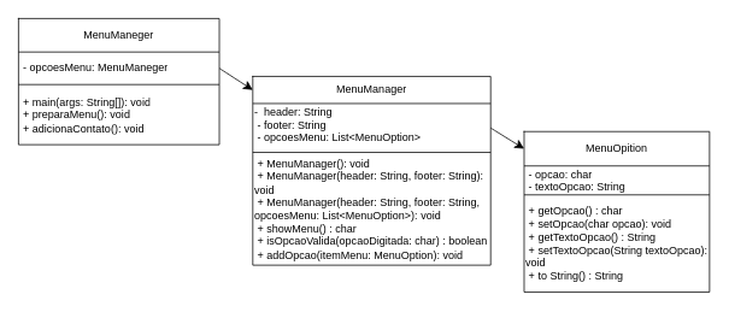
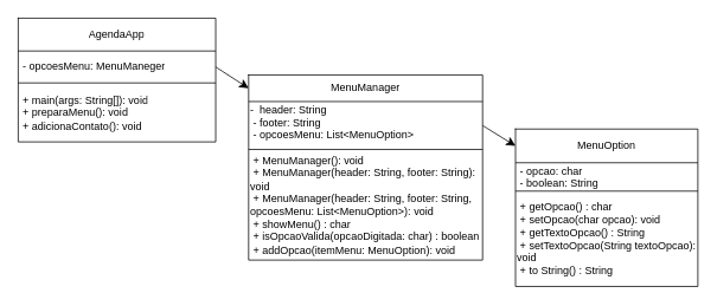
  <mxCell id="0" />
  <mxCell id="1" parent="0" />
  <mxCell id="2" value="" style="shape=table;startSize=0;container=1;collapsible=0;childLayout=tableLayout;" parent="1" vertex="1"><mxGeometry x="279" y="84" width="263" height="208.75" as="geometry" /></mxCell>
  <mxCell id="3" value="" style="shape=tableRow;horizontal=0;startSize=0;swimlaneHead=0;swimlaneBody=0;strokeColor=inherit;top=0;left=0;bottom=0;right=0;collapsible=0;dropTarget=0;fillColor=none;points=[[0,0.5],[1,0.5]];portConstraint=eastwest;" parent="2" vertex="1"><mxGeometry width="263" height="30" as="geometry" /></mxCell>
  <mxCell id="4" value="MenuManager" style="shape=partialRectangle;html=1;whiteSpace=wrap;connectable=0;strokeColor=inherit;overflow=hidden;fillColor=none;top=0;left=0;bottom=0;right=0;pointerEvents=1;" parent="3" vertex="1"><mxGeometry width="263" height="30" as="geometry"><mxRectangle width="263" height="30" as="alternateBounds" /></mxGeometry></mxCell>
  <mxCell id="5" value="" style="shape=tableRow;horizontal=0;startSize=0;swimlaneHead=0;swimlaneBody=0;strokeColor=inherit;top=0;left=0;bottom=0;right=0;collapsible=0;dropTarget=0;fillColor=none;points=[[0,0.5],[1,0.5]];portConstraint=eastwest;" parent="2" vertex="1"><mxGeometry y="30" width="263" height="54" as="geometry" /></mxCell>
  <mxCell id="6" value="-&amp;nbsp; header: String&lt;div&gt;&amp;nbsp;- footer: String&lt;/div&gt;&lt;div&gt;&amp;nbsp;- opcoesMenu: List&amp;lt;MenuOption&amp;gt;&lt;br&gt;&lt;div&gt;&lt;br&gt;&lt;/div&gt;&lt;/div&gt;" style="shape=partialRectangle;html=1;whiteSpace=wrap;connectable=0;strokeColor=inherit;overflow=hidden;fillColor=none;top=0;left=0;bottom=0;right=0;pointerEvents=1;align=left;" parent="5" vertex="1"><mxGeometry width="263" height="54" as="geometry"><mxRectangle width="263" height="54" as="alternateBounds" /></mxGeometry></mxCell>
  <mxCell id="7" style="edgeStyle=none;curved=1;rounded=0;orthogonalLoop=1;jettySize=auto;html=1;exitX=1;exitY=0.5;exitDx=0;exitDy=0;fontSize=12;startSize=8;endSize=8;" parent="2" source="8" target="8" edge="1"><mxGeometry relative="1" as="geometry" /></mxCell>
  <mxCell id="8" value="" style="shape=tableRow;horizontal=0;startSize=0;swimlaneHead=0;swimlaneBody=0;strokeColor=inherit;top=0;left=0;bottom=0;right=0;collapsible=0;dropTarget=0;fillColor=none;points=[[0,0.5],[1,0.5]];portConstraint=eastwest;" parent="2" vertex="1"><mxGeometry y="84" width="263" height="125" as="geometry" /></mxCell>
  <mxCell id="9" value="&lt;span style=&quot;&quot;&gt;&amp;nbsp;+ MenuManager(): void&lt;/span&gt;&lt;div&gt;&lt;div&gt;&lt;span style=&quot;&quot;&gt;&amp;nbsp;+ MenuManager(header: String,&amp;nbsp;&lt;/span&gt;&lt;span style=&quot;&quot;&gt;footer: String): void&lt;/span&gt;&lt;div&gt;&lt;span style=&quot;&quot;&gt;&amp;nbsp;+ MenuManager(header: String,&amp;nbsp;&lt;/span&gt;&lt;span style=&quot;&quot;&gt;footer: String,&amp;nbsp; opcoesMenu:&amp;nbsp;&lt;/span&gt;&lt;span style=&quot;&quot;&gt;List&amp;lt;MenuOption&amp;gt;): void&lt;/span&gt;&lt;br style=&quot;padding: 0px; margin: 0px;&quot;&gt;&lt;span style=&quot;&quot;&gt;&amp;nbsp;+ showMenu() : char&amp;nbsp;&lt;/span&gt;&lt;br style=&quot;padding: 0px; margin: 0px;&quot;&gt;&lt;span style=&quot;&quot;&gt;&amp;nbsp;+ isOpcaoValida(opcaoDigitada:&amp;nbsp;&lt;/span&gt;&lt;span style=&quot;&quot;&gt;char) : boolean&lt;/span&gt;&lt;/div&gt;&lt;div&gt;&lt;span style=&quot;&quot;&gt;&amp;nbsp;+ addOpcao(itemMenu: MenuOption): void&lt;/span&gt;&lt;/div&gt;&lt;/div&gt;&lt;/div&gt;" style="shape=partialRectangle;html=1;whiteSpace=wrap;connectable=0;strokeColor=inherit;overflow=hidden;fillColor=none;top=0;left=0;bottom=0;right=0;pointerEvents=1;align=left;" parent="8" vertex="1"><mxGeometry width="263" height="125" as="geometry"><mxRectangle width="263" height="125" as="alternateBounds" /></mxGeometry></mxCell>
  <mxCell id="10" value="" style="shape=table;startSize=0;container=1;collapsible=0;childLayout=tableLayout;" parent="1" vertex="1"><mxGeometry x="579" y="145" width="205" height="177.5" as="geometry" /></mxCell>
  <mxCell id="11" value="" style="shape=tableRow;horizontal=0;startSize=0;swimlaneHead=0;swimlaneBody=0;strokeColor=inherit;top=0;left=0;bottom=0;right=0;collapsible=0;dropTarget=0;fillColor=none;points=[[0,0.5],[1,0.5]];portConstraint=eastwest;" parent="10" vertex="1"><mxGeometry width="205" height="38" as="geometry" /></mxCell>
- <mxCell id="12" value="MenuOpition" style="shape=partialRectangle;html=1;whiteSpace=wrap;connectable=0;strokeColor=inherit;overflow=hidden;fillColor=none;top=0;left=0;bottom=0;right=0;pointerEvents=1;" parent="11" vertex="1"><mxGeometry width="205" height="38" as="geometry"><mxRectangle width="205" height="38" as="alternateBounds" /></mxGeometry></mxCell>
+ <mxCell id="12" value="MenuOption" style="shape=partialRectangle;html=1;whiteSpace=wrap;connectable=0;strokeColor=inherit;overflow=hidden;fillColor=none;top=0;left=0;bottom=0;right=0;pointerEvents=1;" parent="11" vertex="1"><mxGeometry width="205" height="38" as="geometry"><mxRectangle width="205" height="38" as="alternateBounds" /></mxGeometry></mxCell>
  <mxCell id="13" value="" style="shape=tableRow;horizontal=0;startSize=0;swimlaneHead=0;swimlaneBody=0;strokeColor=inherit;top=0;left=0;bottom=0;right=0;collapsible=0;dropTarget=0;fillColor=none;points=[[0,0.5],[1,0.5]];portConstraint=eastwest;" parent="10" vertex="1"><mxGeometry y="38" width="205" height="32" as="geometry" /></mxCell>
- <mxCell id="14" value="&amp;nbsp;- opcao: char&lt;div&gt;&amp;nbsp;- textoOpcao: String&lt;/div&gt;" style="shape=partialRectangle;html=1;whiteSpace=wrap;connectable=0;strokeColor=inherit;overflow=hidden;fillColor=none;top=0;left=0;bottom=0;right=0;pointerEvents=1;align=left;" parent="13" vertex="1"><mxGeometry width="205" height="32" as="geometry"><mxRectangle width="205" height="32" as="alternateBounds" /></mxGeometry></mxCell>
+ <mxCell id="14" value="&amp;nbsp;- opcao: char&lt;div&gt;&amp;nbsp;- boolean: String&lt;/div&gt;" style="shape=partialRectangle;html=1;whiteSpace=wrap;connectable=0;strokeColor=inherit;overflow=hidden;fillColor=none;top=0;left=0;bottom=0;right=0;pointerEvents=1;align=left;" parent="13" vertex="1"><mxGeometry width="205" height="32" as="geometry"><mxRectangle width="205" height="32" as="alternateBounds" /></mxGeometry></mxCell>
  <mxCell id="15" value="" style="shape=tableRow;horizontal=0;startSize=0;swimlaneHead=0;swimlaneBody=0;strokeColor=inherit;top=0;left=0;bottom=0;right=0;collapsible=0;dropTarget=0;fillColor=none;points=[[0,0.5],[1,0.5]];portConstraint=eastwest;" parent="10" vertex="1"><mxGeometry y="70" width="205" height="108" as="geometry" /></mxCell>
  <mxCell id="16" value="&amp;nbsp;+ getOpcao() : char&lt;div&gt;&amp;nbsp;+ setOpcao(char opcao): void&lt;br&gt;&lt;div&gt;&amp;nbsp;+ getTextoOpcao() : String&lt;/div&gt;&lt;div&gt;&amp;nbsp;+ setTextoOpcao(String textoOpcao): void&lt;/div&gt;&lt;div&gt;&amp;nbsp;+ to String() : String&lt;/div&gt;&lt;/div&gt;" style="shape=partialRectangle;html=1;whiteSpace=wrap;connectable=0;strokeColor=inherit;overflow=hidden;fillColor=none;top=0;left=0;bottom=0;right=0;pointerEvents=1;align=left;" parent="15" vertex="1"><mxGeometry width="205" height="108" as="geometry"><mxRectangle width="205" height="108" as="alternateBounds" /></mxGeometry></mxCell>
  <mxCell id="17" style="edgeStyle=none;curved=1;rounded=0;orthogonalLoop=1;jettySize=auto;html=1;fontSize=12;startSize=8;endSize=8;entryX=0;entryY=0.5;entryDx=0;entryDy=0;exitX=1;exitY=0.5;exitDx=0;exitDy=0;" parent="1" source="5" target="11" edge="1"><mxGeometry relative="1" as="geometry"><mxPoint x="680" y="184" as="targetPoint" /></mxGeometry></mxCell>
  <mxCell id="18" value="" style="shape=table;startSize=0;container=1;collapsible=0;childLayout=tableLayout;" parent="1" vertex="1"><mxGeometry x="20" y="20" width="222" height="139.5" as="geometry" /></mxCell>
  <mxCell id="19" value="" style="shape=tableRow;horizontal=0;startSize=0;swimlaneHead=0;swimlaneBody=0;strokeColor=inherit;top=0;left=0;bottom=0;right=0;collapsible=0;dropTarget=0;fillColor=none;points=[[0,0.5],[1,0.5]];portConstraint=eastwest;" parent="18" vertex="1"><mxGeometry width="222" height="37" as="geometry" /></mxCell>
- <mxCell id="20" value="MenuManeger" style="shape=partialRectangle;html=1;whiteSpace=wrap;connectable=0;strokeColor=inherit;overflow=hidden;fillColor=none;top=0;left=0;bottom=0;right=0;pointerEvents=1;" parent="19" vertex="1"><mxGeometry width="222" height="37" as="geometry"><mxRectangle width="222" height="37" as="alternateBounds" /></mxGeometry></mxCell>
+ <mxCell id="20" value="AgendaApp" style="shape=partialRectangle;html=1;whiteSpace=wrap;connectable=0;strokeColor=inherit;overflow=hidden;fillColor=none;top=0;left=0;bottom=0;right=0;pointerEvents=1;" parent="19" vertex="1"><mxGeometry width="222" height="37" as="geometry"><mxRectangle width="222" height="37" as="alternateBounds" /></mxGeometry></mxCell>
  <mxCell id="21" value="" style="shape=tableRow;horizontal=0;startSize=0;swimlaneHead=0;swimlaneBody=0;strokeColor=inherit;top=0;left=0;bottom=0;right=0;collapsible=0;dropTarget=0;fillColor=none;points=[[0,0.5],[1,0.5]];portConstraint=eastwest;" parent="18" vertex="1"><mxGeometry y="37" width="222" height="36" as="geometry" /></mxCell>
  <mxCell id="22" value="&amp;nbsp;- opcoesMenu: MenuManeger" style="shape=partialRectangle;html=1;whiteSpace=wrap;connectable=0;strokeColor=inherit;overflow=hidden;fillColor=none;top=0;left=0;bottom=0;right=0;pointerEvents=1;align=left;" parent="21" vertex="1"><mxGeometry width="222" height="36" as="geometry"><mxRectangle width="222" height="36" as="alternateBounds" /></mxGeometry></mxCell>
  <mxCell id="23" value="" style="shape=tableRow;horizontal=0;startSize=0;swimlaneHead=0;swimlaneBody=0;strokeColor=inherit;top=0;left=0;bottom=0;right=0;collapsible=0;dropTarget=0;fillColor=none;points=[[0,0.5],[1,0.5]];portConstraint=eastwest;" parent="18" vertex="1"><mxGeometry y="73" width="222" height="67" as="geometry" /></mxCell>
  <mxCell id="24" value="&amp;nbsp;+ main(args: String[]): void&lt;div&gt;&amp;nbsp;+ preparaMenu(): void&lt;/div&gt;&lt;div&gt;&amp;nbsp;+ adicionaContato(): void&lt;/div&gt;" style="shape=partialRectangle;html=1;whiteSpace=wrap;connectable=0;strokeColor=inherit;overflow=hidden;fillColor=none;top=0;left=0;bottom=0;right=0;pointerEvents=1;align=left;" parent="23" vertex="1"><mxGeometry width="222" height="67" as="geometry"><mxRectangle width="222" height="67" as="alternateBounds" /></mxGeometry></mxCell>
  <mxCell id="25" style="edgeStyle=none;curved=1;rounded=0;orthogonalLoop=1;jettySize=auto;html=1;fontSize=12;startSize=8;endSize=8;entryX=0;entryY=0.5;entryDx=0;entryDy=0;exitX=1;exitY=0.5;exitDx=0;exitDy=0;" parent="1" source="21" target="3" edge="1"><mxGeometry relative="1" as="geometry"><mxPoint x="158" y="177" as="sourcePoint" /><mxPoint x="289" y="177" as="targetPoint" /></mxGeometry></mxCell>
